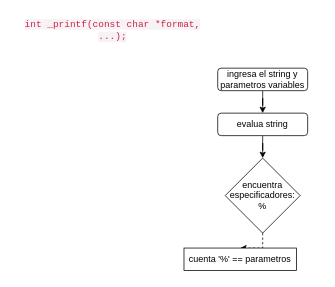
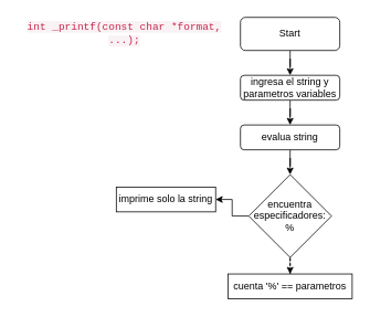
  <mxCell id="0" />
  <mxCell id="1" parent="0" />
+ <mxCell id="2" value="" style="edgeStyle=orthogonalEdgeStyle;rounded=0;orthogonalLoop=1;jettySize=auto;html=1;" parent="1" source="3" target="13" edge="1"><mxGeometry relative="1" as="geometry" /></mxCell>
+ <mxCell id="3" value="Start" style="rounded=1;whiteSpace=wrap;html=1;fontSize=12;glass=0;strokeWidth=1;shadow=0;" parent="1" vertex="1"><mxGeometry x="290" y="20" width="120" height="40" as="geometry" /></mxCell>
  <mxCell id="4" value="&lt;span style=&quot;color: rgb(199, 37, 78); font-family: Menlo, Monaco, Consolas, &amp;quot;Courier New&amp;quot;, monospace; font-size: 12.6px; text-align: left; background-color: rgb(249, 242, 244);&quot;&gt;int _printf(const char *format, ...);&lt;/span&gt;" style="text;html=1;strokeColor=none;fillColor=none;align=center;verticalAlign=middle;whiteSpace=wrap;rounded=0;" parent="1" vertex="1"><mxGeometry x="20" y="25" width="260" height="30" as="geometry" /></mxCell>
  <mxCell id="5" value="" style="edgeStyle=orthogonalEdgeStyle;rounded=0;orthogonalLoop=1;jettySize=auto;html=1;" parent="1" source="6" target="9" edge="1"><mxGeometry relative="1" as="geometry" /></mxCell>
  <mxCell id="6" value="evalua string" style="rounded=1;whiteSpace=wrap;html=1;" parent="1" vertex="1"><mxGeometry x="290" y="150" width="120" height="30" as="geometry" /></mxCell>
+ <mxCell id="7" value="" style="edgeStyle=orthogonalEdgeStyle;rounded=0;orthogonalLoop=1;jettySize=auto;html=1;" parent="1" source="9" target="10" edge="1"><mxGeometry relative="1" as="geometry" /></mxCell>
  <mxCell id="8" value="" style="edgeStyle=orthogonalEdgeStyle;rounded=0;orthogonalLoop=1;jettySize=auto;html=1;dashed=1;" parent="1" source="9" target="11" edge="1"><mxGeometry relative="1" as="geometry" /></mxCell>
  <mxCell id="9" value="encuentra especificadores: %" style="rhombus;whiteSpace=wrap;html=1;" parent="1" vertex="1"><mxGeometry x="300" y="210" width="100" height="100" as="geometry" /></mxCell>
- <mxCell id="11" value="cuenta '%' == parametros" style="rounded=0;whiteSpace=wrap;html=1;" parent="1" vertex="1"><mxGeometry x="245" y="330" width="150" height="30" as="geometry" /></mxCell>
+ <mxCell id="10" value="imprime solo la string" style="rounded=0;whiteSpace=wrap;html=1;" parent="1" vertex="1"><mxGeometry x="140" y="225" width="120" height="30" as="geometry" /></mxCell>
+ <mxCell id="11" value="cuenta '%' == parametros" style="rounded=0;whiteSpace=wrap;html=1;" parent="1" vertex="1"><mxGeometry x="275" y="330" width="150" height="30" as="geometry" /></mxCell>
  <mxCell id="12" style="edgeStyle=orthogonalEdgeStyle;rounded=0;orthogonalLoop=1;jettySize=auto;html=1;entryX=0.5;entryY=0;entryDx=0;entryDy=0;" parent="1" source="13" target="6" edge="1"><mxGeometry relative="1" as="geometry" /></mxCell>
  <mxCell id="13" value="ingresa el string y parametros variables" style="rounded=1;whiteSpace=wrap;html=1;" parent="1" vertex="1"><mxGeometry x="290" y="90" width="120" height="30" as="geometry" /></mxCell>
